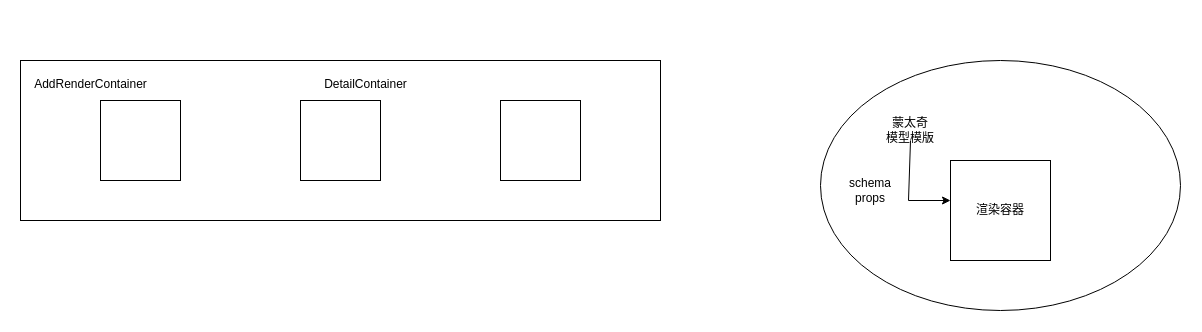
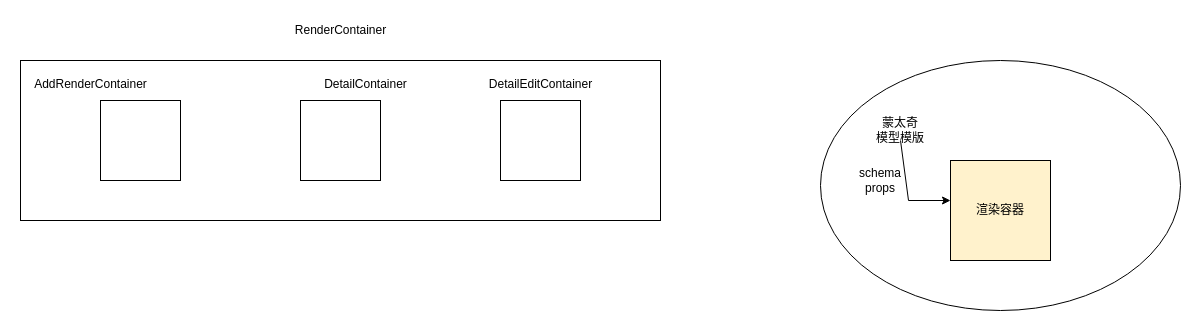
  <mxCell id="0" />
  <mxCell id="1" parent="0" />
  <mxCell id="2" value="" style="whiteSpace=wrap;html=1;aspect=fixed;" vertex="1" parent="1"><mxGeometry x="100" y="100" width="80" height="80" as="geometry" /></mxCell>
  <mxCell id="3" value="AddRenderContainer" style="text;html=1;align=center;verticalAlign=middle;resizable=0;points=[];autosize=1;" vertex="1" parent="1"><mxGeometry x="25" y="74" width="130" height="20" as="geometry" /></mxCell>
  <mxCell id="4" value="" style="whiteSpace=wrap;html=1;aspect=fixed;" vertex="1" parent="1"><mxGeometry x="300" y="100" width="80" height="80" as="geometry" /></mxCell>
  <mxCell id="5" value="DetailContainer" style="text;html=1;align=center;verticalAlign=middle;resizable=0;points=[];autosize=1;" vertex="1" parent="1"><mxGeometry x="315" y="74" width="100" height="20" as="geometry" /></mxCell>
  <mxCell id="6" value="" style="whiteSpace=wrap;html=1;aspect=fixed;" vertex="1" parent="1"><mxGeometry x="500" y="100" width="80" height="80" as="geometry" /></mxCell>
+ <mxCell id="7" value="DetailEditContainer" style="text;html=1;align=center;verticalAlign=middle;resizable=0;points=[];autosize=1;" vertex="1" parent="1"><mxGeometry x="480" y="74" width="120" height="20" as="geometry" /></mxCell>
  <mxCell id="8" value="" style="rounded=0;whiteSpace=wrap;html=1;fillColor=none;" vertex="1" parent="1"><mxGeometry x="20" y="60" width="640" height="160" as="geometry" /></mxCell>
+ <mxCell id="9" value="RenderContainer" style="text;html=1;align=center;verticalAlign=middle;resizable=0;points=[];autosize=1;" vertex="1" parent="1"><mxGeometry x="285" y="20" width="110" height="20" as="geometry" /></mxCell>
  <mxCell id="10" value="" style="ellipse;whiteSpace=wrap;html=1;" vertex="1" parent="1"><mxGeometry x="820" y="60" width="360" height="250" as="geometry" /></mxCell>
- <mxCell id="11" value="渲染容器" style="whiteSpace=wrap;html=1;aspect=fixed;" vertex="1" parent="1"><mxGeometry x="950" y="160" width="100" height="100" as="geometry" /></mxCell>
- <mxCell id="12" value="蒙太奇&lt;br&gt;模型模版" style="text;html=1;strokeColor=none;fillColor=none;align=center;verticalAlign=middle;whiteSpace=wrap;rounded=0;" vertex="1" parent="1"><mxGeometry x="880" y="120" width="60" height="20" as="geometry" /></mxCell>
+ <mxCell id="11" value="渲染容器" style="whiteSpace=wrap;html=1;aspect=fixed;fillColor=#fff2cc;" vertex="1" parent="1"><mxGeometry x="950" y="160" width="100" height="100" as="geometry" /></mxCell>
+ <mxCell id="12" value="蒙太奇&lt;br&gt;模型模版" style="text;html=1;strokeColor=none;fillColor=none;align=center;verticalAlign=middle;whiteSpace=wrap;rounded=0;" vertex="1" parent="1"><mxGeometry x="870" y="120" width="60" height="20" as="geometry" /></mxCell>
  <mxCell id="13" value="" style="endArrow=classic;html=1;rounded=0;exitX=0.5;exitY=1;exitDx=0;exitDy=0;" edge="1" parent="1" source="12"><mxGeometry width="50" height="50" relative="1" as="geometry"><mxPoint x="908" y="150" as="sourcePoint" /><mxPoint x="950" y="200" as="targetPoint" /><Array as="points"><mxPoint x="908" y="200" /></Array></mxGeometry></mxCell>
- <mxCell id="14" value="schema&lt;br&gt;props" style="text;html=1;strokeColor=none;fillColor=none;align=center;verticalAlign=middle;whiteSpace=wrap;rounded=0;" vertex="1" parent="1"><mxGeometry x="850" y="180" width="40" height="20" as="geometry" /></mxCell>
+ <mxCell id="14" value="schema&lt;br&gt;props" style="text;html=1;strokeColor=none;fillColor=none;align=center;verticalAlign=middle;whiteSpace=wrap;rounded=0;" vertex="1" parent="1"><mxGeometry x="860" y="170" width="40" height="20" as="geometry" /></mxCell>
